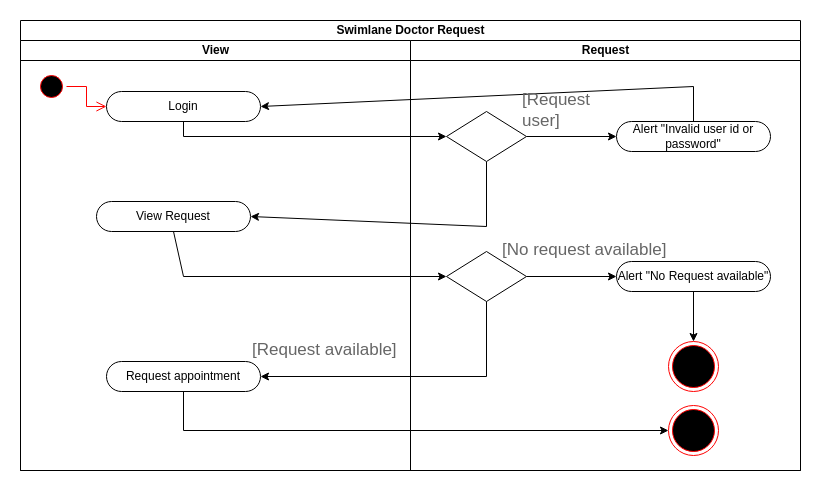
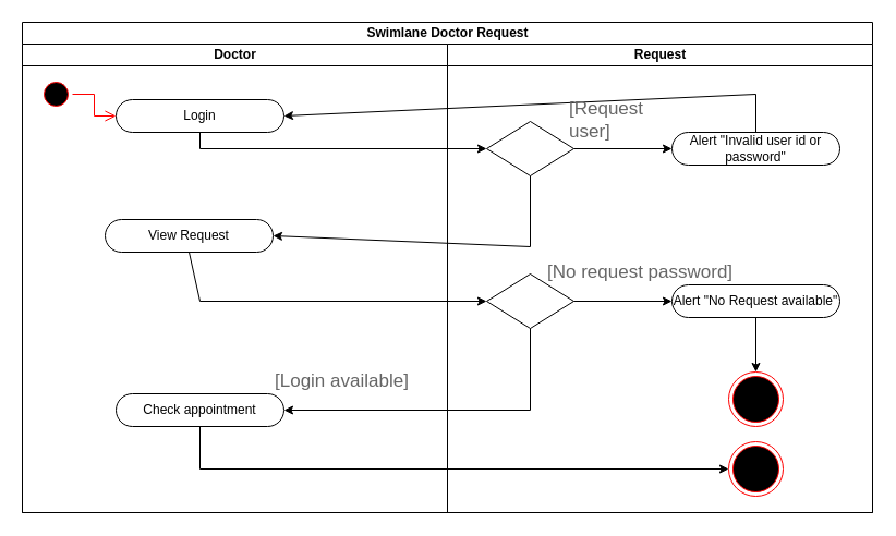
  <mxCell id="0" />
  <mxCell id="1" parent="0" />
  <mxCell id="2" value="Swimlane Doctor Request" style="swimlane;childLayout=stackLayout;resizeParent=1;resizeParentMax=0;startSize=20;html=1;movable=0;resizable=0;rotatable=0;deletable=0;editable=0;locked=1;connectable=0;" parent="1" vertex="1"><mxGeometry x="20" y="20" width="780" height="450" as="geometry" /></mxCell>
  <mxCell id="3" value="" style="endArrow=classic;html=1;rounded=0;exitX=0.5;exitY=0.5;exitDx=0;exitDy=-15;exitPerimeter=0;entryX=1;entryY=0.5;entryDx=0;entryDy=0;entryPerimeter=0;movable=0;resizable=0;rotatable=0;deletable=0;editable=0;locked=1;connectable=0;" parent="2" source="13" target="7" edge="1"><mxGeometry width="50" height="50" relative="1" as="geometry"><mxPoint x="570" y="434.2" as="sourcePoint" /><mxPoint x="633" y="385" as="targetPoint" /><Array as="points"><mxPoint x="673" y="66" /></Array></mxGeometry></mxCell>
  <mxCell id="4" value="" style="endArrow=classic;html=1;rounded=0;exitX=0.5;exitY=1;exitDx=0;exitDy=0;entryX=1;entryY=0.5;entryDx=0;entryDy=0;entryPerimeter=0;movable=0;resizable=0;rotatable=0;deletable=0;editable=0;locked=1;connectable=0;" edge="1" parent="2" source="14" target="8"><mxGeometry width="50" height="50" relative="1" as="geometry"><mxPoint x="446" y="191" as="sourcePoint" /><mxPoint x="572" y="191" as="targetPoint" /><Array as="points"><mxPoint x="466" y="206" /></Array></mxGeometry></mxCell>
- <mxCell id="5" value="View" style="swimlane;startSize=20;html=1;movable=0;resizable=0;rotatable=0;deletable=0;editable=0;locked=1;connectable=0;" parent="2" vertex="1"><mxGeometry y="20" width="390" height="430" as="geometry" /></mxCell>
+ <mxCell id="5" value="Doctor" style="swimlane;startSize=20;html=1;movable=0;resizable=0;rotatable=0;deletable=0;editable=0;locked=1;connectable=0;" parent="2" vertex="1"><mxGeometry y="20" width="390" height="430" as="geometry" /></mxCell>
  <mxCell id="6" value="" style="ellipse;html=1;shape=startState;fillColor=#000000;strokeColor=#ff0000;movable=0;resizable=0;rotatable=0;deletable=0;editable=0;locked=1;connectable=0;" parent="5" vertex="1"><mxGeometry x="16" y="31" width="30" height="30" as="geometry" /></mxCell>
  <mxCell id="7" value="Login" style="html=1;dashed=0;whiteSpace=wrap;shape=mxgraph.dfd.start;movable=0;resizable=0;rotatable=0;deletable=0;editable=0;locked=1;connectable=0;" parent="5" vertex="1"><mxGeometry x="86" y="51" width="154" height="30" as="geometry" /></mxCell>
  <mxCell id="8" value="View Request" style="html=1;dashed=0;whiteSpace=wrap;shape=mxgraph.dfd.start;movable=0;resizable=0;rotatable=0;deletable=0;editable=0;locked=1;connectable=0;" vertex="1" parent="5"><mxGeometry x="76" y="161" width="154" height="30" as="geometry" /></mxCell>
- <mxCell id="9" value="Request appointment" style="html=1;dashed=0;whiteSpace=wrap;shape=mxgraph.dfd.start;movable=0;resizable=0;rotatable=0;deletable=0;editable=0;locked=1;connectable=0;" vertex="1" parent="5"><mxGeometry x="86" y="321" width="154" height="30" as="geometry" /></mxCell>
- <mxCell id="10" value="[Request available]" style="strokeWidth=1;shadow=0;dashed=0;align=center;html=1;shape=mxgraph.mockup.text.textBox;fontColor=#666666;align=left;fontSize=17;spacingLeft=4;spacingTop=-3;whiteSpace=wrap;strokeColor=none;mainText=;fillColor=none;movable=0;resizable=0;rotatable=0;deletable=0;editable=0;locked=1;connectable=0;" vertex="1" parent="5"><mxGeometry x="226" y="291" width="154" height="40" as="geometry" /></mxCell>
+ <mxCell id="9" value="Check appointment" style="html=1;dashed=0;whiteSpace=wrap;shape=mxgraph.dfd.start;movable=0;resizable=0;rotatable=0;deletable=0;editable=0;locked=1;connectable=0;" vertex="1" parent="5"><mxGeometry x="86" y="321" width="154" height="30" as="geometry" /></mxCell>
+ <mxCell id="10" value="[Login available]" style="strokeWidth=1;shadow=0;dashed=0;align=center;html=1;shape=mxgraph.mockup.text.textBox;fontColor=#666666;align=left;fontSize=17;spacingLeft=4;spacingTop=-3;whiteSpace=wrap;strokeColor=none;mainText=;fillColor=none;movable=0;resizable=0;rotatable=0;deletable=0;editable=0;locked=1;connectable=0;" vertex="1" parent="5"><mxGeometry x="226" y="291" width="154" height="40" as="geometry" /></mxCell>
  <mxCell id="11" value="" style="edgeStyle=orthogonalEdgeStyle;html=1;verticalAlign=bottom;endArrow=open;endSize=8;strokeColor=#ff0000;rounded=0;entryX=0;entryY=0.5;entryDx=0;entryDy=0;entryPerimeter=0;movable=0;resizable=0;rotatable=0;deletable=0;editable=0;locked=1;connectable=0;" parent="5" source="6" edge="1" target="7"><mxGeometry relative="1" as="geometry"><mxPoint x="87" y="52" as="targetPoint" /></mxGeometry></mxCell>
  <mxCell id="12" value="Request" style="swimlane;startSize=20;html=1;movable=0;resizable=0;rotatable=0;deletable=0;editable=0;locked=1;connectable=0;" parent="2" vertex="1"><mxGeometry x="390" y="20" width="390" height="430" as="geometry" /></mxCell>
  <mxCell id="13" value="Alert &quot;Invalid user id or password&quot;" style="html=1;dashed=0;whiteSpace=wrap;shape=mxgraph.dfd.start;movable=0;resizable=0;rotatable=0;deletable=0;editable=0;locked=1;connectable=0;" parent="12" vertex="1"><mxGeometry x="206" y="81" width="154" height="30" as="geometry" /></mxCell>
  <mxCell id="14" value="" style="rhombus;whiteSpace=wrap;html=1;movable=0;resizable=0;rotatable=0;deletable=0;editable=0;locked=1;connectable=0;" parent="12" vertex="1"><mxGeometry x="36" y="71" width="80" height="50" as="geometry" /></mxCell>
  <mxCell id="15" value="" style="endArrow=classic;html=1;rounded=0;exitX=1;exitY=0.5;exitDx=0;exitDy=0;entryX=0;entryY=0.5;entryDx=0;entryDy=0;entryPerimeter=0;movable=0;resizable=0;rotatable=0;deletable=0;editable=0;locked=1;connectable=0;" parent="12" source="14" target="13" edge="1"><mxGeometry width="50" height="50" relative="1" as="geometry"><mxPoint x="66" y="475" as="sourcePoint" /><mxPoint x="66" y="515" as="targetPoint" /></mxGeometry></mxCell>
  <mxCell id="16" value="[Request user]" style="strokeWidth=1;shadow=0;dashed=0;align=center;html=1;shape=mxgraph.mockup.text.textBox;fontColor=#666666;align=left;fontSize=17;spacingLeft=4;spacingTop=-3;whiteSpace=wrap;strokeColor=none;mainText=;fillColor=none;movable=0;resizable=0;rotatable=0;deletable=0;editable=0;locked=1;connectable=0;" vertex="1" parent="12"><mxGeometry x="106" y="51" width="116" height="40" as="geometry" /></mxCell>
  <mxCell id="17" value="Alert &quot;No Request available&quot;" style="html=1;dashed=0;whiteSpace=wrap;shape=mxgraph.dfd.start;movable=0;resizable=0;rotatable=0;deletable=0;editable=0;locked=1;connectable=0;" vertex="1" parent="12"><mxGeometry x="206" y="221" width="154" height="30" as="geometry" /></mxCell>
  <mxCell id="18" value="" style="ellipse;html=1;shape=endState;fillColor=#000000;strokeColor=#ff0000;movable=0;resizable=0;rotatable=0;deletable=0;editable=0;locked=1;connectable=0;" vertex="1" parent="12"><mxGeometry x="258" y="301" width="50" height="50" as="geometry" /></mxCell>
  <mxCell id="19" value="" style="endArrow=classic;html=1;rounded=0;exitX=0.5;exitY=0.5;exitDx=0;exitDy=15;exitPerimeter=0;entryX=0.5;entryY=0;entryDx=0;entryDy=0;movable=0;resizable=0;rotatable=0;deletable=0;editable=0;locked=1;connectable=0;" edge="1" parent="12" source="17" target="18"><mxGeometry width="50" height="50" relative="1" as="geometry"><mxPoint x="282.5" y="261" as="sourcePoint" /><mxPoint x="282.5" y="291" as="targetPoint" /></mxGeometry></mxCell>
  <mxCell id="20" value="" style="rhombus;whiteSpace=wrap;html=1;movable=0;resizable=0;rotatable=0;deletable=0;editable=0;locked=1;connectable=0;" vertex="1" parent="12"><mxGeometry x="36" y="211" width="80" height="50" as="geometry" /></mxCell>
  <mxCell id="21" style="edgeStyle=orthogonalEdgeStyle;rounded=0;orthogonalLoop=1;jettySize=auto;html=1;exitX=1;exitY=0.5;exitDx=0;exitDy=0;entryX=0;entryY=0.5;entryDx=0;entryDy=0;entryPerimeter=0;movable=0;resizable=0;rotatable=0;deletable=0;editable=0;locked=1;connectable=0;" edge="1" parent="12" source="20" target="17"><mxGeometry relative="1" as="geometry" /></mxCell>
- <mxCell id="22" value="[No request available]" style="strokeWidth=1;shadow=0;dashed=0;align=center;html=1;shape=mxgraph.mockup.text.textBox;fontColor=#666666;align=left;fontSize=17;spacingLeft=4;spacingTop=-3;whiteSpace=wrap;strokeColor=none;mainText=;fillColor=none;movable=0;resizable=0;rotatable=0;deletable=0;editable=0;locked=1;connectable=0;" vertex="1" parent="12"><mxGeometry x="86" y="191" width="180" height="40" as="geometry" /></mxCell>
+ <mxCell id="22" value="[No request password]" style="strokeWidth=1;shadow=0;dashed=0;align=center;html=1;shape=mxgraph.mockup.text.textBox;fontColor=#666666;align=left;fontSize=17;spacingLeft=4;spacingTop=-3;whiteSpace=wrap;strokeColor=none;mainText=;fillColor=none;movable=0;resizable=0;rotatable=0;deletable=0;editable=0;locked=1;connectable=0;" vertex="1" parent="12"><mxGeometry x="86" y="191" width="180" height="40" as="geometry" /></mxCell>
  <mxCell id="23" value="" style="ellipse;html=1;shape=endState;fillColor=#000000;strokeColor=#ff0000;movable=0;resizable=0;rotatable=0;deletable=0;editable=0;locked=1;connectable=0;" vertex="1" parent="12"><mxGeometry x="258" y="365" width="50" height="50" as="geometry" /></mxCell>
  <mxCell id="24" value="" style="endArrow=classic;html=1;rounded=0;exitX=0.5;exitY=0.5;exitDx=0;exitDy=15;entryX=0;entryY=0.5;entryDx=0;entryDy=0;movable=0;resizable=0;rotatable=0;deletable=0;editable=0;locked=1;connectable=0;exitPerimeter=0;" edge="1" parent="2" source="7" target="14"><mxGeometry width="50" height="50" relative="1" as="geometry"><mxPoint x="150" y="121" as="sourcePoint" /><mxPoint x="240" y="121" as="targetPoint" /><Array as="points"><mxPoint x="163" y="116" /></Array></mxGeometry></mxCell>
  <mxCell id="25" value="" style="endArrow=classic;html=1;rounded=0;exitX=0.5;exitY=0.5;exitDx=0;exitDy=15;movable=0;resizable=0;rotatable=0;deletable=0;editable=0;locked=1;connectable=0;exitPerimeter=0;entryX=0;entryY=0.5;entryDx=0;entryDy=0;" edge="1" parent="2" source="8" target="20"><mxGeometry width="50" height="50" relative="1" as="geometry"><mxPoint x="166" y="221" as="sourcePoint" /><mxPoint x="416" y="256" as="targetPoint" /><Array as="points"><mxPoint x="163" y="256" /></Array></mxGeometry></mxCell>
  <mxCell id="26" value="" style="endArrow=classic;html=1;rounded=0;exitX=0.5;exitY=1;exitDx=0;exitDy=0;movable=0;resizable=0;rotatable=0;deletable=0;editable=0;locked=1;connectable=0;entryX=1;entryY=0.5;entryDx=0;entryDy=0;entryPerimeter=0;" edge="1" parent="2" source="20" target="9"><mxGeometry width="50" height="50" relative="1" as="geometry"><mxPoint x="466" y="291" as="sourcePoint" /><mxPoint x="246" y="356" as="targetPoint" /><Array as="points"><mxPoint x="466" y="356" /></Array></mxGeometry></mxCell>
  <mxCell id="27" value="" style="endArrow=classic;html=1;rounded=0;exitX=0.5;exitY=0.5;exitDx=0;exitDy=15;movable=0;resizable=0;rotatable=0;deletable=0;editable=0;locked=1;connectable=0;exitPerimeter=0;entryX=0;entryY=0.5;entryDx=0;entryDy=0;" edge="1" parent="2" source="9" target="23"><mxGeometry width="50" height="50" relative="1" as="geometry"><mxPoint x="163" y="370" as="sourcePoint" /><mxPoint x="426" y="411" as="targetPoint" /><Array as="points"><mxPoint x="163" y="410" /></Array></mxGeometry></mxCell>
